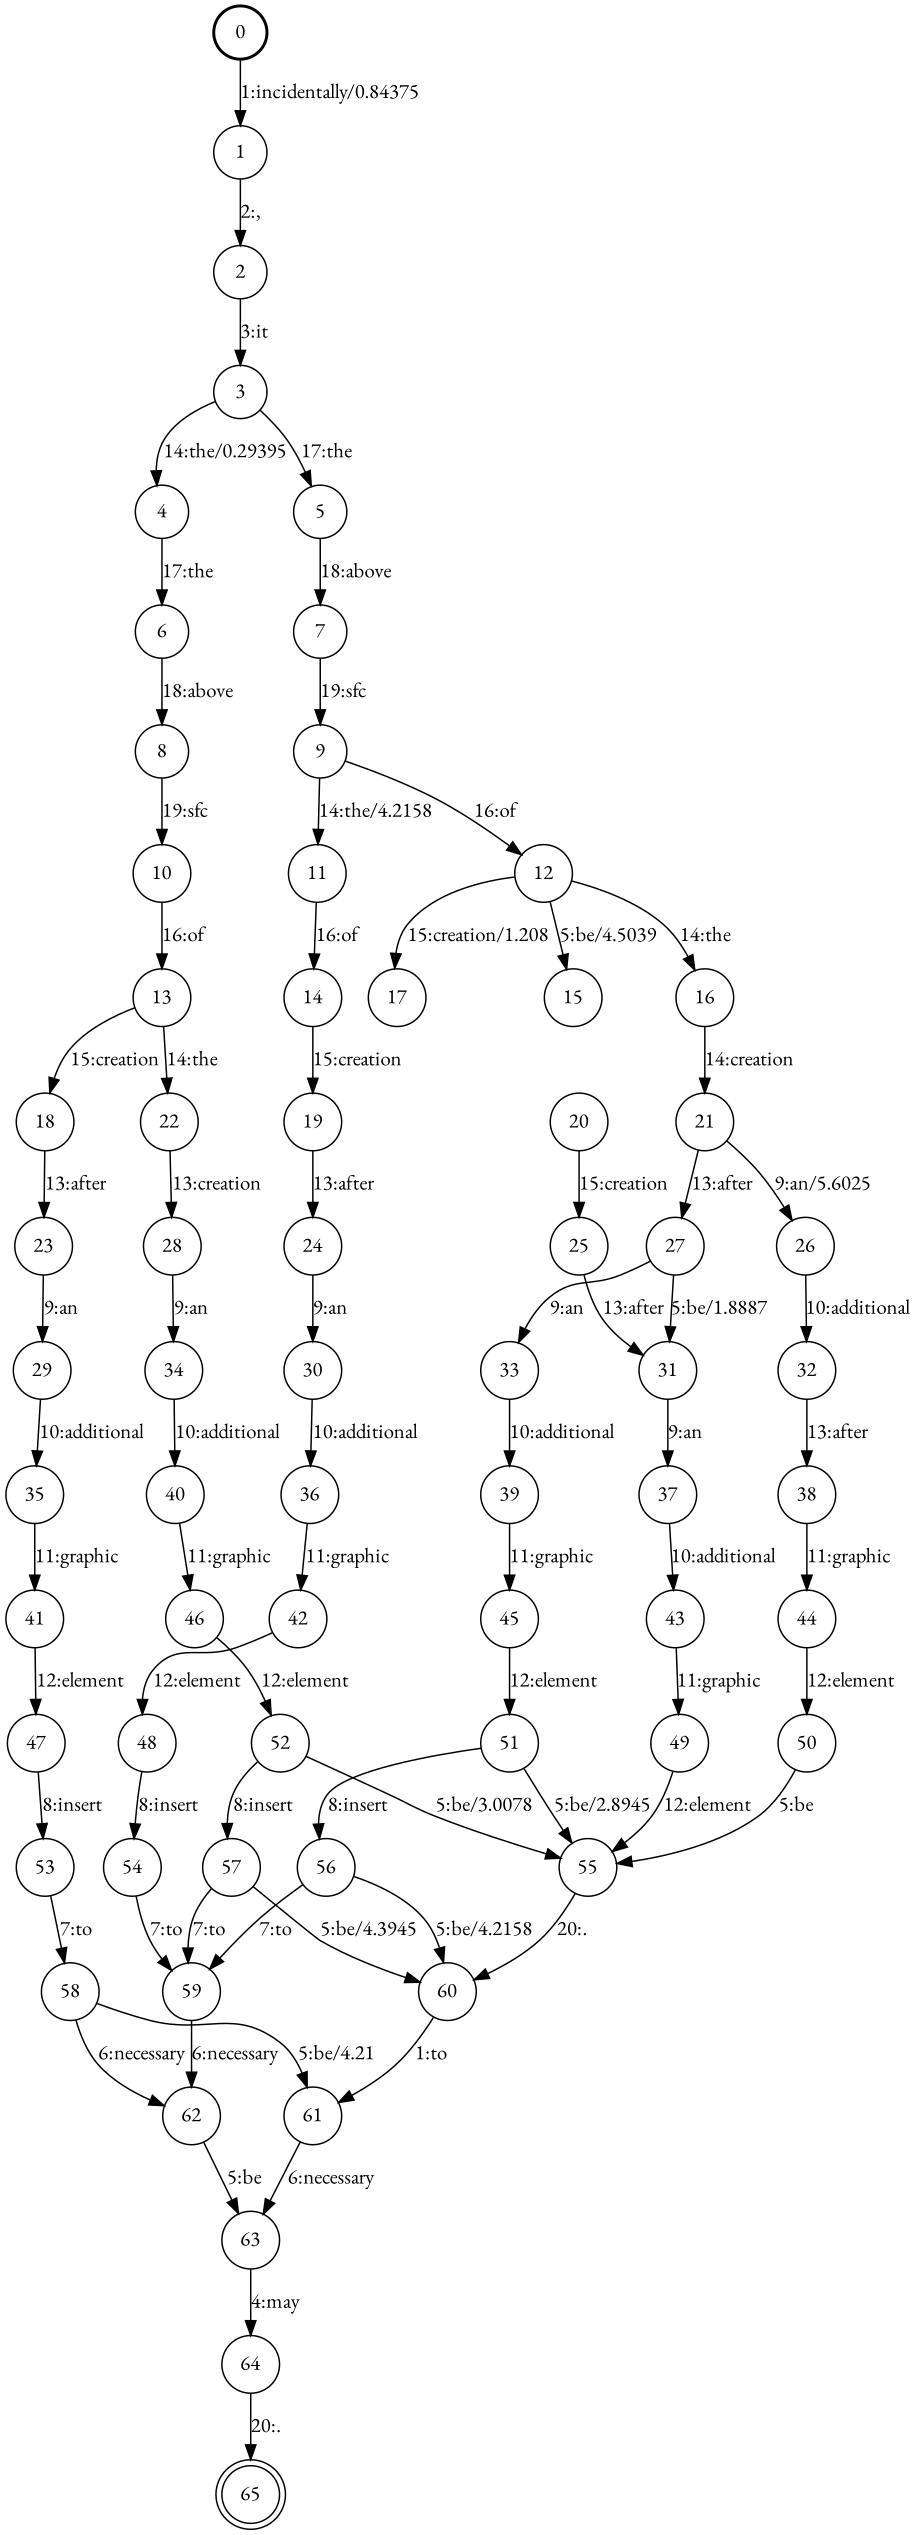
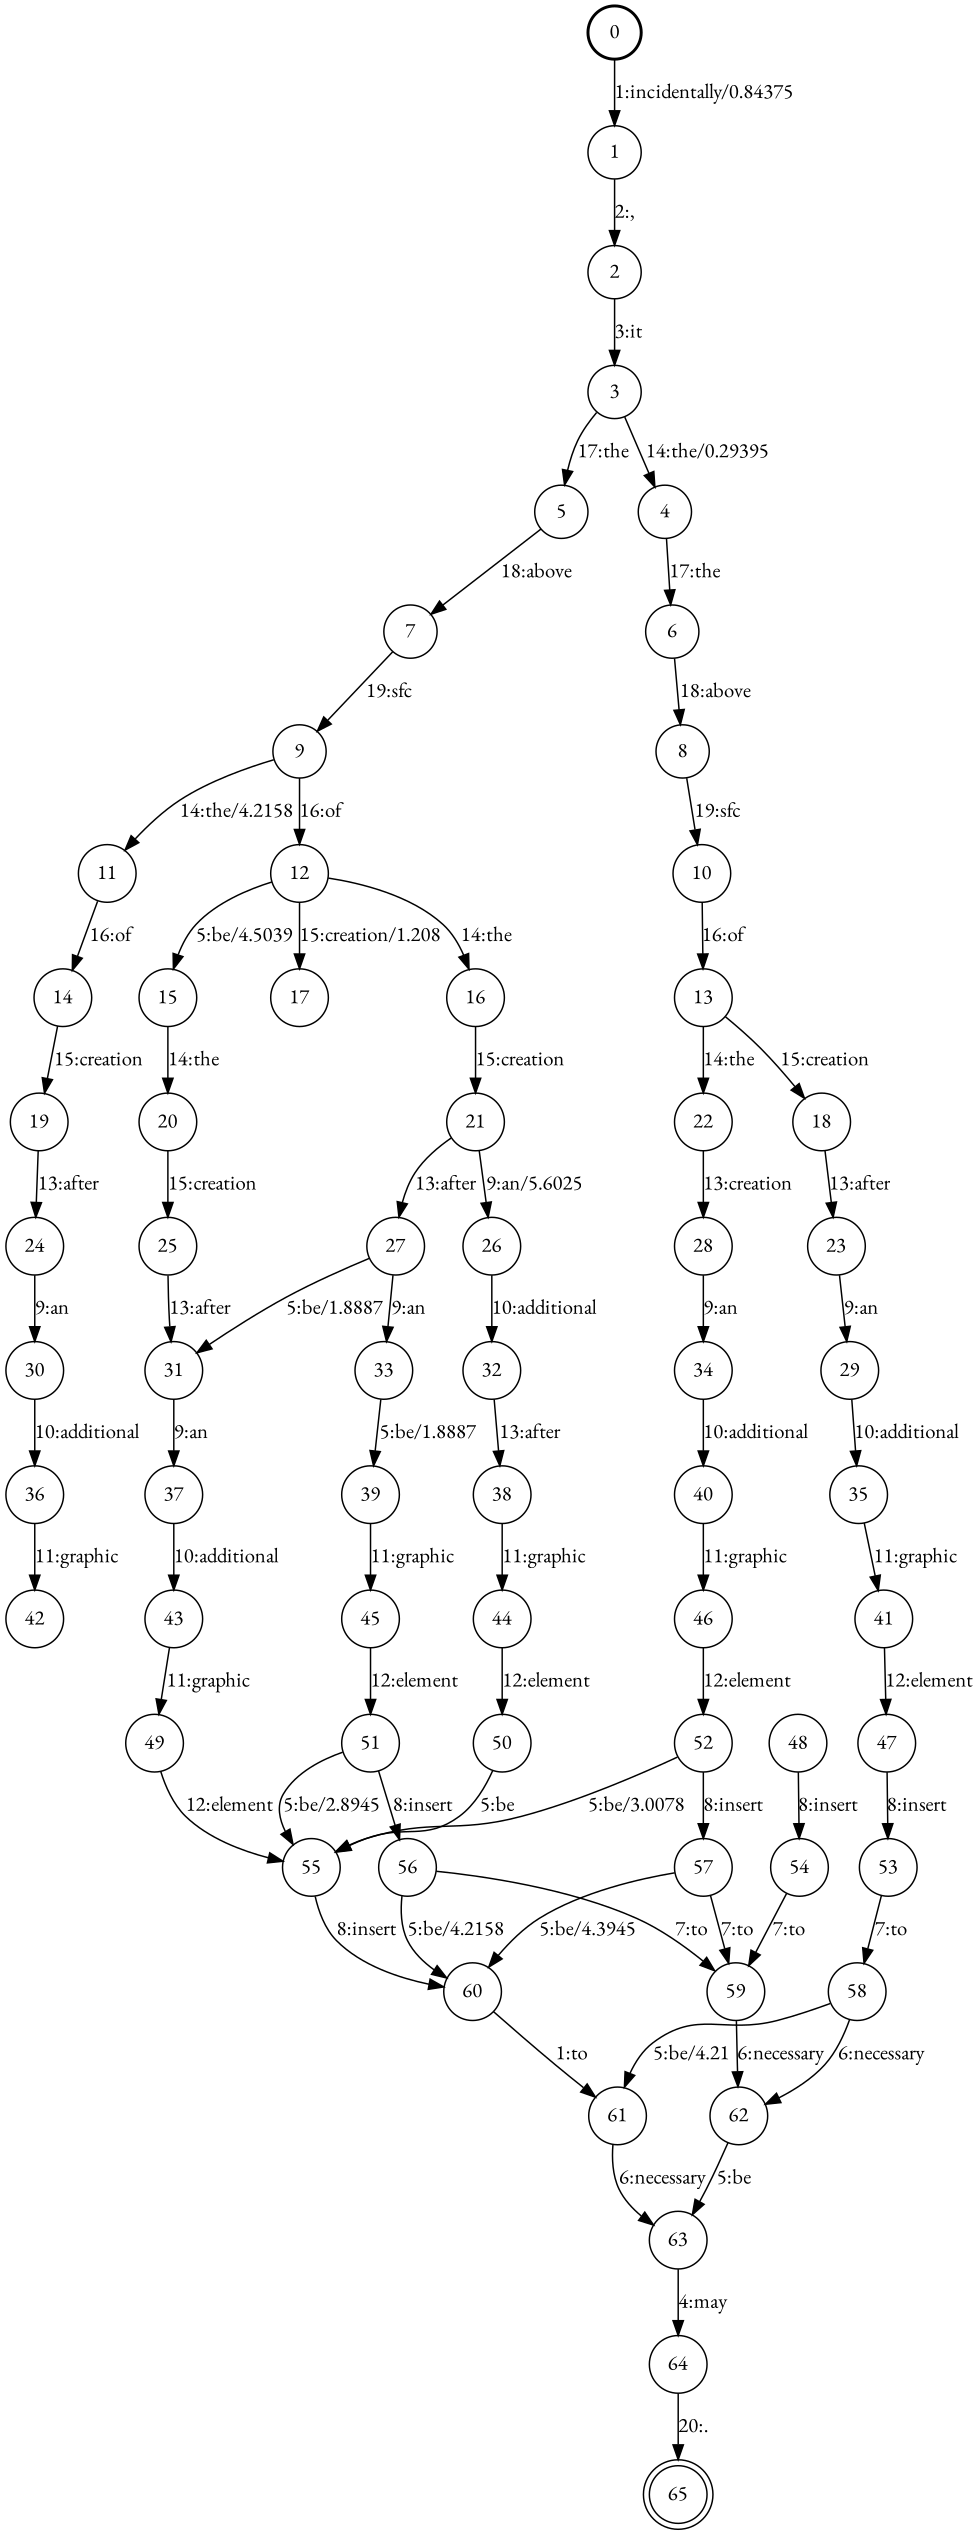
  digraph {
    fontname="EB Garamond"
    nodesep=0.25
    rankdir=TB
    ranksep=0.4
    node [fontname="EB Garamond" fontsize=14 shape=circle style=solid]
    edge [fontname="EB Garamond" fontsize=14]
    n1 [label=0 style=bold]
    n2 [label=1]
    n3 [label=2]
    n4 [label=3]
    n5 [label=4]
    n6 [label=5]
    n7 [label=6]
    n8 [label=7]
    n9 [label=8]
    n10 [label=9]
    n11 [label=10]
    n12 [label=12]
    n13 [label=11]
    n14 [label=13]
    n15 [label=15]
    n16 [label=17]
    n17 [label=16]
    n18 [label=14]
    n19 [label=18]
    n20 [label=22]
    n21 [label=20]
    n22 [label=21]
    n23 [label=19]
    n24 [label=23]
    n25 [label=24]
    n26 [label=25]
    n27 [label=28]
    n28 [label=26]
    n29 [label=27]
    n30 [label=29]
    n31 [label=30]
    n32 [label=31]
    n33 [label=32]
    n34 [label=33]
    n35 [label=34]
    n36 [label=35]
    n37 [label=36]
    n38 [label=37]
    n39 [label=38]
    n40 [label=39]
    n41 [label=40]
    n42 [label=41]
    n43 [label=42]
    n44 [label=43]
    n45 [label=44]
    n46 [label=45]
    n47 [label=46]
    n48 [label=47]
    n49 [label=48]
    n50 [label=49]
    n51 [label=50]
    n52 [label=51]
    n53 [label=52]
    n54 [label=53]
    n55 [label=54]
    n56 [label=55]
    n57 [label=56]
    n58 [label=57]
    n59 [label=58]
    n60 [label=59]
    n61 [label=60]
    n62 [label=61]
    n63 [label=62]
    n64 [label=63]
    n65 [label=64]
    n66 [label=65 shape=doublecircle]
    n1 -> n2 [label="1:incidentally/0.84375"]
    n2 -> n3 [label="2:,"]
    n3 -> n4 [label="3:it"]
    n4 -> n5 [label="14:the/0.29395"]
    n4 -> n6 [label="17:the"]
    n5 -> n7 [label="17:the"]
    n6 -> n8 [label="18:above"]
    n7 -> n9 [label="18:above"]
    n8 -> n10 [label="19:sfc"]
    n9 -> n11 [label="19:sfc"]
    n10 -> n12 [label="16:of"]
    n10 -> n13 [label="14:the/4.2158"]
    n11 -> n14 [label="16:of"]
    n12 -> n15 [label="5:be/4.5039"]
    n12 -> n16 [label="15:creation/1.208"]
    n12 -> n17 [label="14:the"]
    n13 -> n18 [label="16:of"]
    n14 -> n19 [label="15:creation"]
    n14 -> n20 [label="14:the"]
-   n17 -> n22 [label="14:creation"]
+   n15 -> n21 [label="14:the"]
+   n17 -> n22 [label="15:creation"]
    n18 -> n23 [label="15:creation"]
    n19 -> n24 [label="13:after"]
    n20 -> n27 [label="13:creation"]
    n21 -> n26 [label="15:creation"]
    n22 -> n28 [label="9:an/5.6025"]
    n22 -> n29 [label="13:after"]
    n23 -> n25 [label="13:after"]
    n24 -> n30 [label="9:an"]
    n25 -> n31 [label="9:an"]
    n26 -> n32 [label="13:after"]
    n27 -> n35 [label="9:an"]
    n28 -> n33 [label="10:additional"]
    n29 -> n32 [label="5:be/1.8887"]
    n29 -> n34 [label="9:an"]
    n30 -> n36 [label="10:additional"]
    n31 -> n37 [label="10:additional"]
    n32 -> n38 [label="9:an"]
    n33 -> n39 [label="13:after"]
-   n34 -> n40 [label="10:additional"]
+   n34 -> n40 [label="5:be/1.8887"]
    n35 -> n41 [label="10:additional"]
    n36 -> n42 [label="11:graphic"]
    n37 -> n43 [label="11:graphic"]
    n38 -> n44 [label="10:additional"]
    n39 -> n45 [label="11:graphic"]
    n40 -> n46 [label="11:graphic"]
    n41 -> n47 [label="11:graphic"]
    n42 -> n48 [label="12:element"]
-   n43 -> n49 [label="12:element"]
    n44 -> n50 [label="11:graphic"]
    n45 -> n51 [label="12:element"]
    n46 -> n52 [label="12:element"]
    n47 -> n53 [label="12:element"]
    n48 -> n54 [label="8:insert"]
    n49 -> n55 [label="8:insert"]
    n50 -> n56 [label="12:element"]
    n51 -> n56 [label="5:be"]
    n52 -> n56 [label="5:be/2.8945"]
    n52 -> n57 [label="8:insert"]
    n53 -> n56 [label="5:be/3.0078"]
    n53 -> n58 [label="8:insert"]
    n54 -> n59 [label="7:to"]
    n55 -> n60 [label="7:to"]
-   n56 -> n61 [label="20:."]
+   n56 -> n61 [label="8:insert"]
    n57 -> n60 [label="7:to"]
    n57 -> n61 [label="5:be/4.2158"]
    n58 -> n60 [label="7:to"]
    n58 -> n61 [label="5:be/4.3945"]
    n59 -> n62 [label="5:be/4.21"]
    n59 -> n63 [label="6:necessary"]
    n60 -> n63 [label="6:necessary"]
    n61 -> n62 [label="1:to"]
    n62 -> n64 [label="6:necessary"]
    n63 -> n64 [label="5:be"]
    n64 -> n65 [label="4:may"]
    n65 -> n66 [label="20:."]
  }
